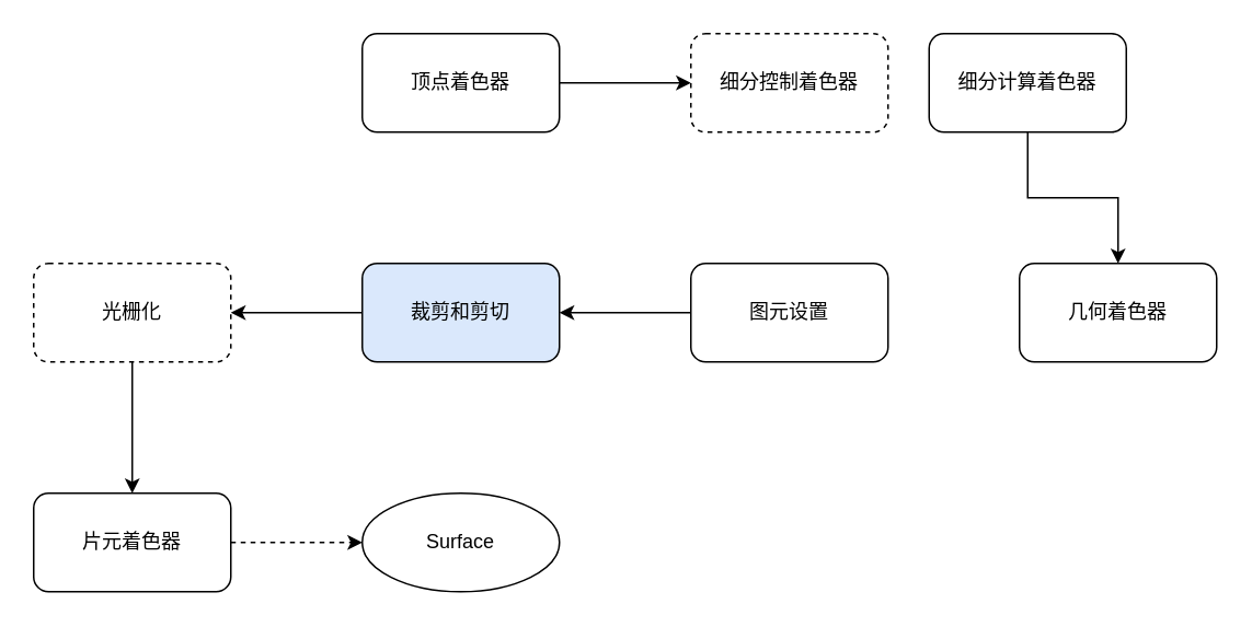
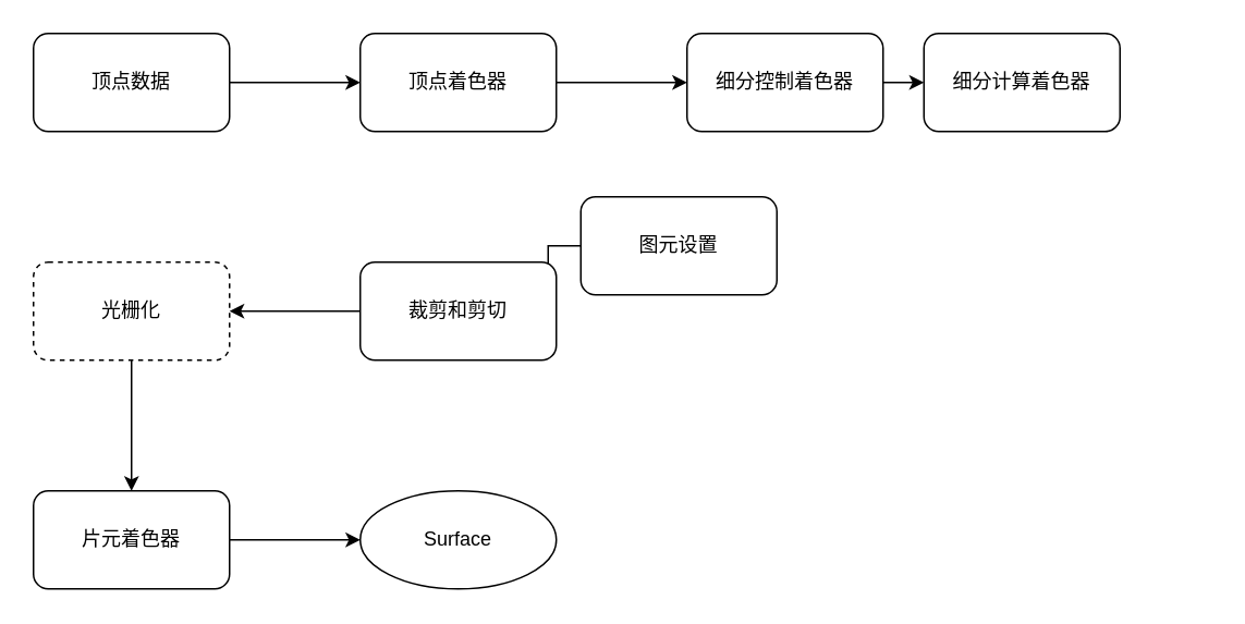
  <mxCell id="0" />
  <mxCell id="1" parent="0" />
+ <mxCell id="2" value="" style="edgeStyle=orthogonalEdgeStyle;rounded=0;orthogonalLoop=1;jettySize=auto;html=1;" edge="1" parent="1" source="3" target="5"><mxGeometry relative="1" as="geometry" /></mxCell>
+ <mxCell id="3" value="顶点数据" style="rounded=1;whiteSpace=wrap;html=1;" vertex="1" parent="1"><mxGeometry x="20" y="20" width="120" height="60" as="geometry" /></mxCell>
  <mxCell id="4" value="" style="edgeStyle=orthogonalEdgeStyle;rounded=0;orthogonalLoop=1;jettySize=auto;html=1;" edge="1" parent="1" source="5" target="7"><mxGeometry relative="1" as="geometry" /></mxCell>
  <mxCell id="5" value="&lt;span&gt;顶点着色器&lt;/span&gt;" style="whiteSpace=wrap;html=1;rounded=1;" vertex="1" parent="1"><mxGeometry x="220" y="20" width="120" height="60" as="geometry" /></mxCell>
- <mxCell id="7" value="细分控制着色器" style="whiteSpace=wrap;html=1;rounded=1;dashed=1;" vertex="1" parent="1"><mxGeometry x="420" y="20" width="120" height="60" as="geometry" /></mxCell>
- <mxCell id="8" value="" style="edgeStyle=orthogonalEdgeStyle;rounded=0;orthogonalLoop=1;jettySize=auto;html=1;" edge="1" parent="1" source="9" target="10"><mxGeometry relative="1" as="geometry" /></mxCell>
+ <mxCell id="6" value="" style="edgeStyle=orthogonalEdgeStyle;rounded=0;orthogonalLoop=1;jettySize=auto;html=1;" edge="1" parent="1" source="7" target="9"><mxGeometry relative="1" as="geometry" /></mxCell>
+ <mxCell id="7" value="细分控制着色器" style="whiteSpace=wrap;html=1;rounded=1;" vertex="1" parent="1"><mxGeometry x="420" y="20" width="120" height="60" as="geometry" /></mxCell>
  <mxCell id="9" value="细分计算着色器" style="whiteSpace=wrap;html=1;rounded=1;" vertex="1" parent="1"><mxGeometry x="565" y="20" width="120" height="60" as="geometry" /></mxCell>
- <mxCell id="10" value="几何着色器" style="whiteSpace=wrap;html=1;rounded=1;" vertex="1" parent="1"><mxGeometry x="620" y="160" width="120" height="60" as="geometry" /></mxCell>
  <mxCell id="11" value="" style="edgeStyle=orthogonalEdgeStyle;rounded=0;orthogonalLoop=1;jettySize=auto;html=1;" edge="1" parent="1" source="12" target="14"><mxGeometry relative="1" as="geometry" /></mxCell>
- <mxCell id="12" value="图元设置" style="whiteSpace=wrap;html=1;rounded=1;" vertex="1" parent="1"><mxGeometry x="420" y="160" width="120" height="60" as="geometry" /></mxCell>
+ <mxCell id="12" value="图元设置" style="whiteSpace=wrap;html=1;rounded=1;" vertex="1" parent="1"><mxGeometry x="355" y="120" width="120" height="60" as="geometry" /></mxCell>
  <mxCell id="13" value="" style="edgeStyle=orthogonalEdgeStyle;rounded=0;orthogonalLoop=1;jettySize=auto;html=1;" edge="1" parent="1" source="14" target="16"><mxGeometry relative="1" as="geometry" /></mxCell>
- <mxCell id="14" value="裁剪和剪切" style="whiteSpace=wrap;html=1;rounded=1;fillColor=#dae8fc;" vertex="1" parent="1"><mxGeometry x="220" y="160" width="120" height="60" as="geometry" /></mxCell>
+ <mxCell id="14" value="裁剪和剪切" style="whiteSpace=wrap;html=1;rounded=1;" vertex="1" parent="1"><mxGeometry x="220" y="160" width="120" height="60" as="geometry" /></mxCell>
  <mxCell id="15" value="" style="edgeStyle=orthogonalEdgeStyle;rounded=0;orthogonalLoop=1;jettySize=auto;html=1;" edge="1" parent="1" source="16" target="18"><mxGeometry relative="1" as="geometry" /></mxCell>
  <mxCell id="16" value="光栅化" style="whiteSpace=wrap;html=1;rounded=1;dashed=1;" vertex="1" parent="1"><mxGeometry x="20" y="160" width="120" height="60" as="geometry" /></mxCell>
- <mxCell id="17" value="" style="edgeStyle=orthogonalEdgeStyle;rounded=0;orthogonalLoop=1;jettySize=auto;html=1;dashed=1;" edge="1" parent="1" source="18" target="19"><mxGeometry relative="1" as="geometry" /></mxCell>
+ <mxCell id="17" value="" style="edgeStyle=orthogonalEdgeStyle;rounded=0;orthogonalLoop=1;jettySize=auto;html=1;" edge="1" parent="1" source="18" target="19"><mxGeometry relative="1" as="geometry" /></mxCell>
  <mxCell id="18" value="片元着色器" style="whiteSpace=wrap;html=1;rounded=1;" vertex="1" parent="1"><mxGeometry x="20" y="300" width="120" height="60" as="geometry" /></mxCell>
  <mxCell id="19" value="Surface" style="ellipse;whiteSpace=wrap;html=1;rounded=1;" vertex="1" parent="1"><mxGeometry x="220" y="300" width="120" height="60" as="geometry" /></mxCell>
